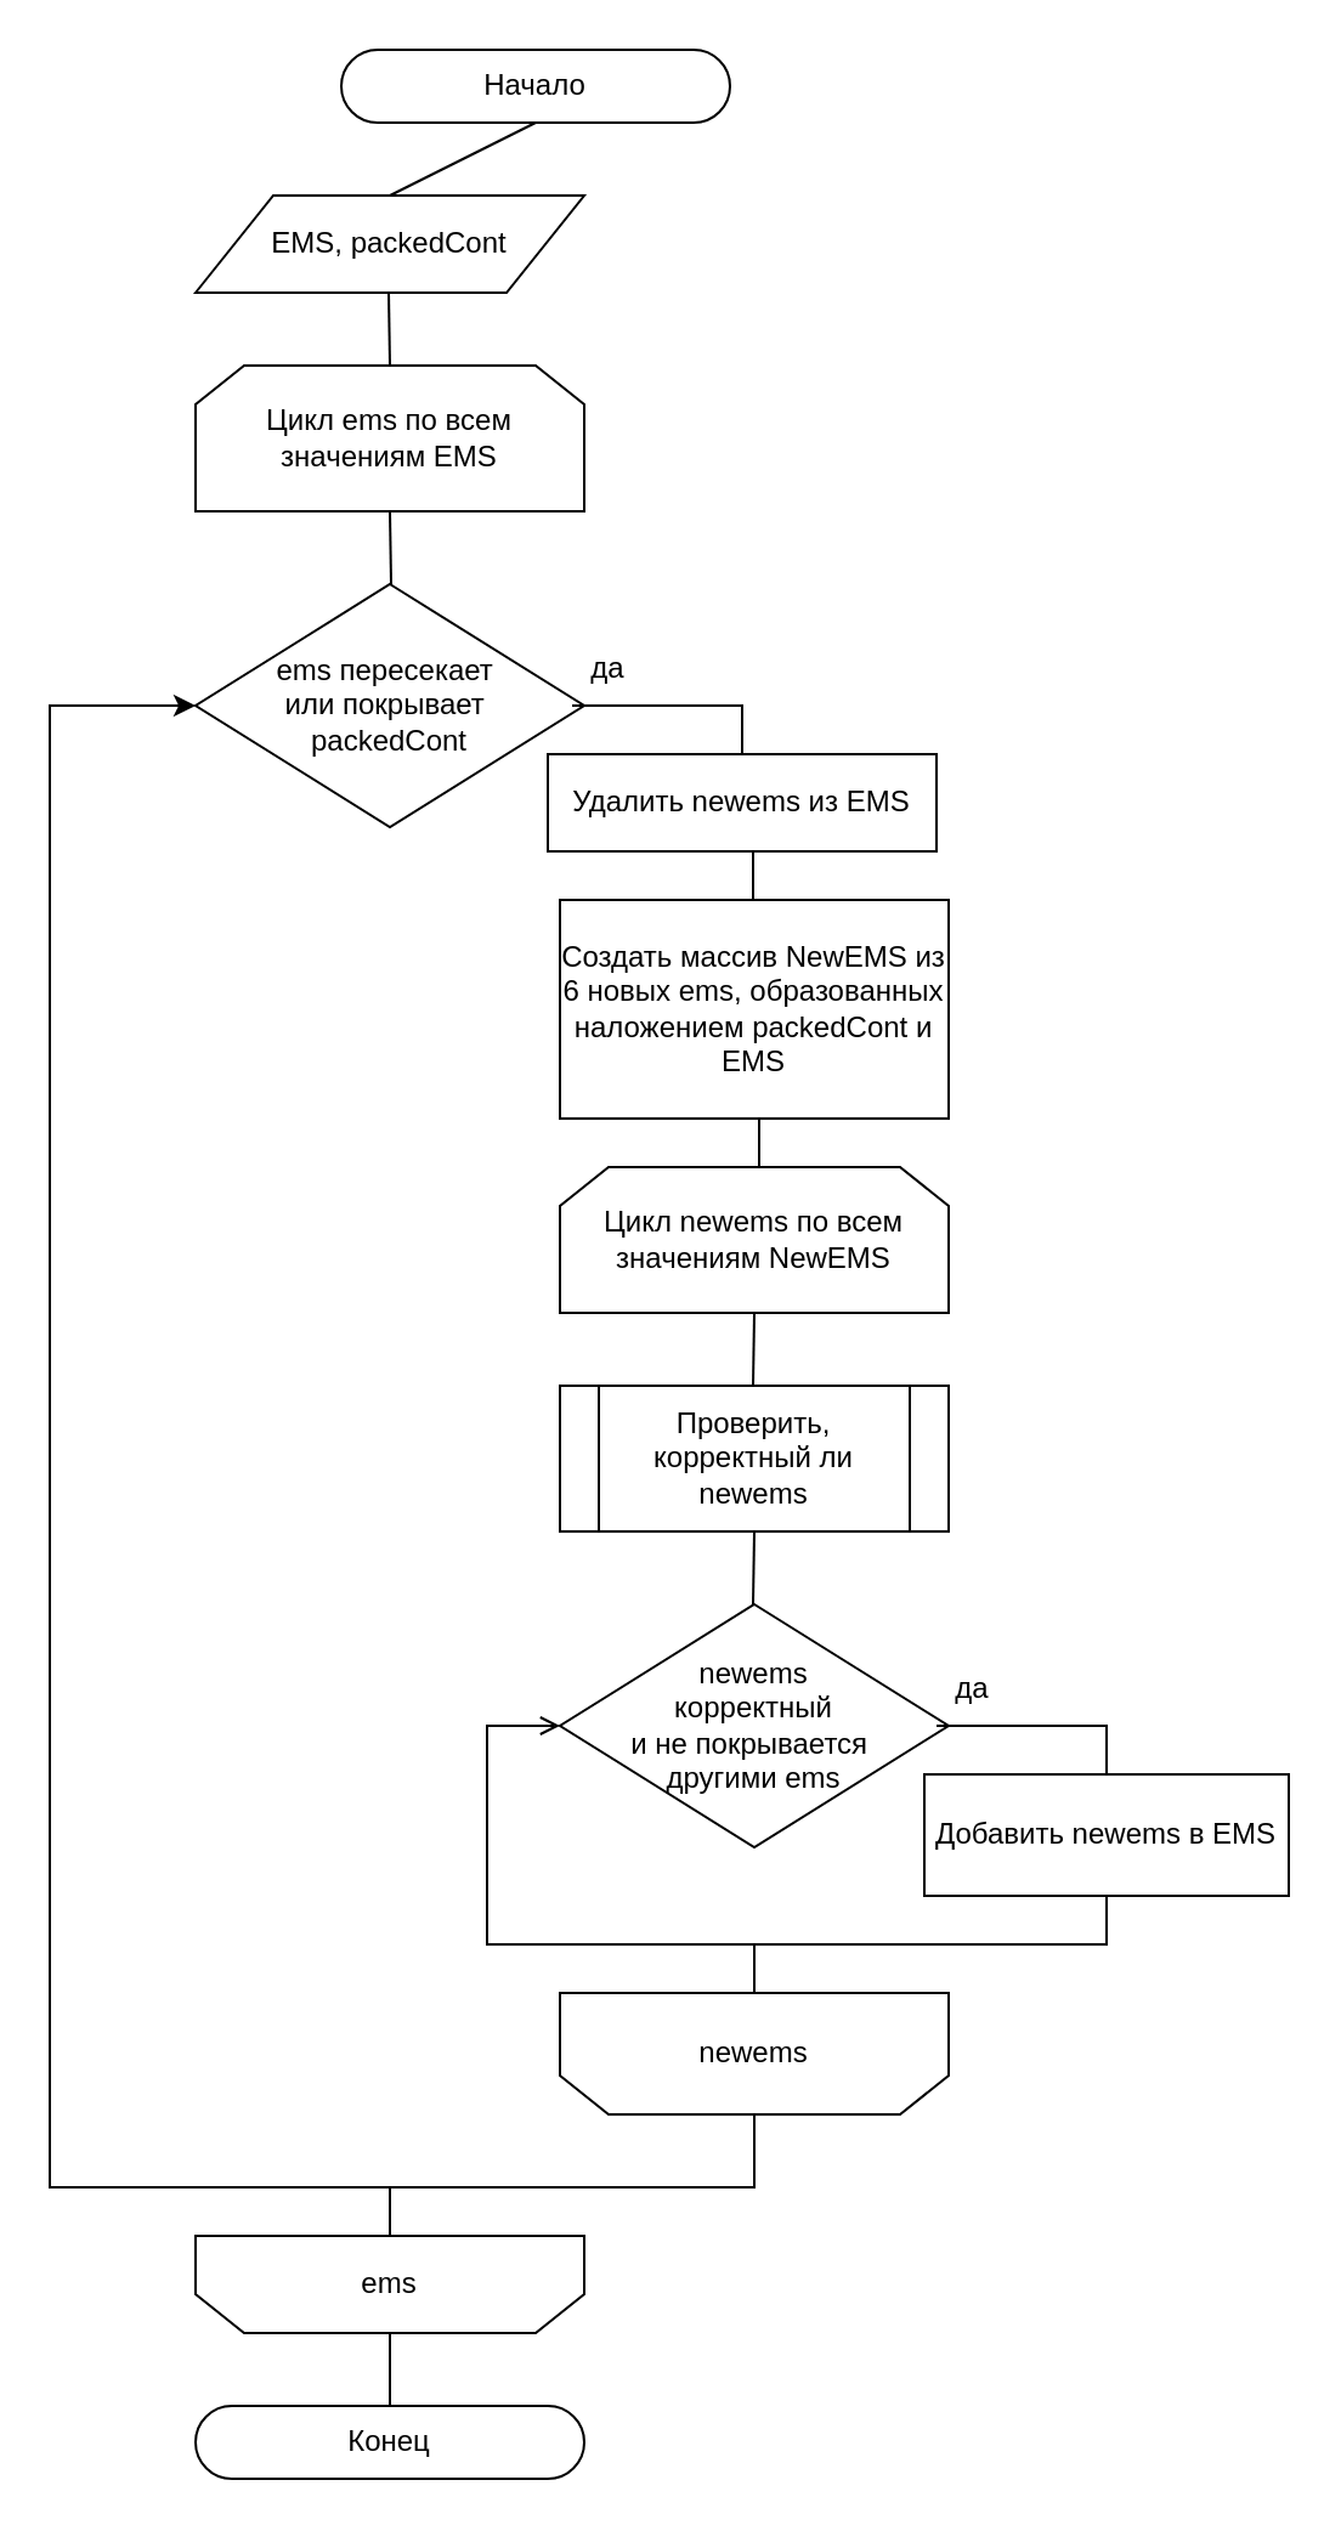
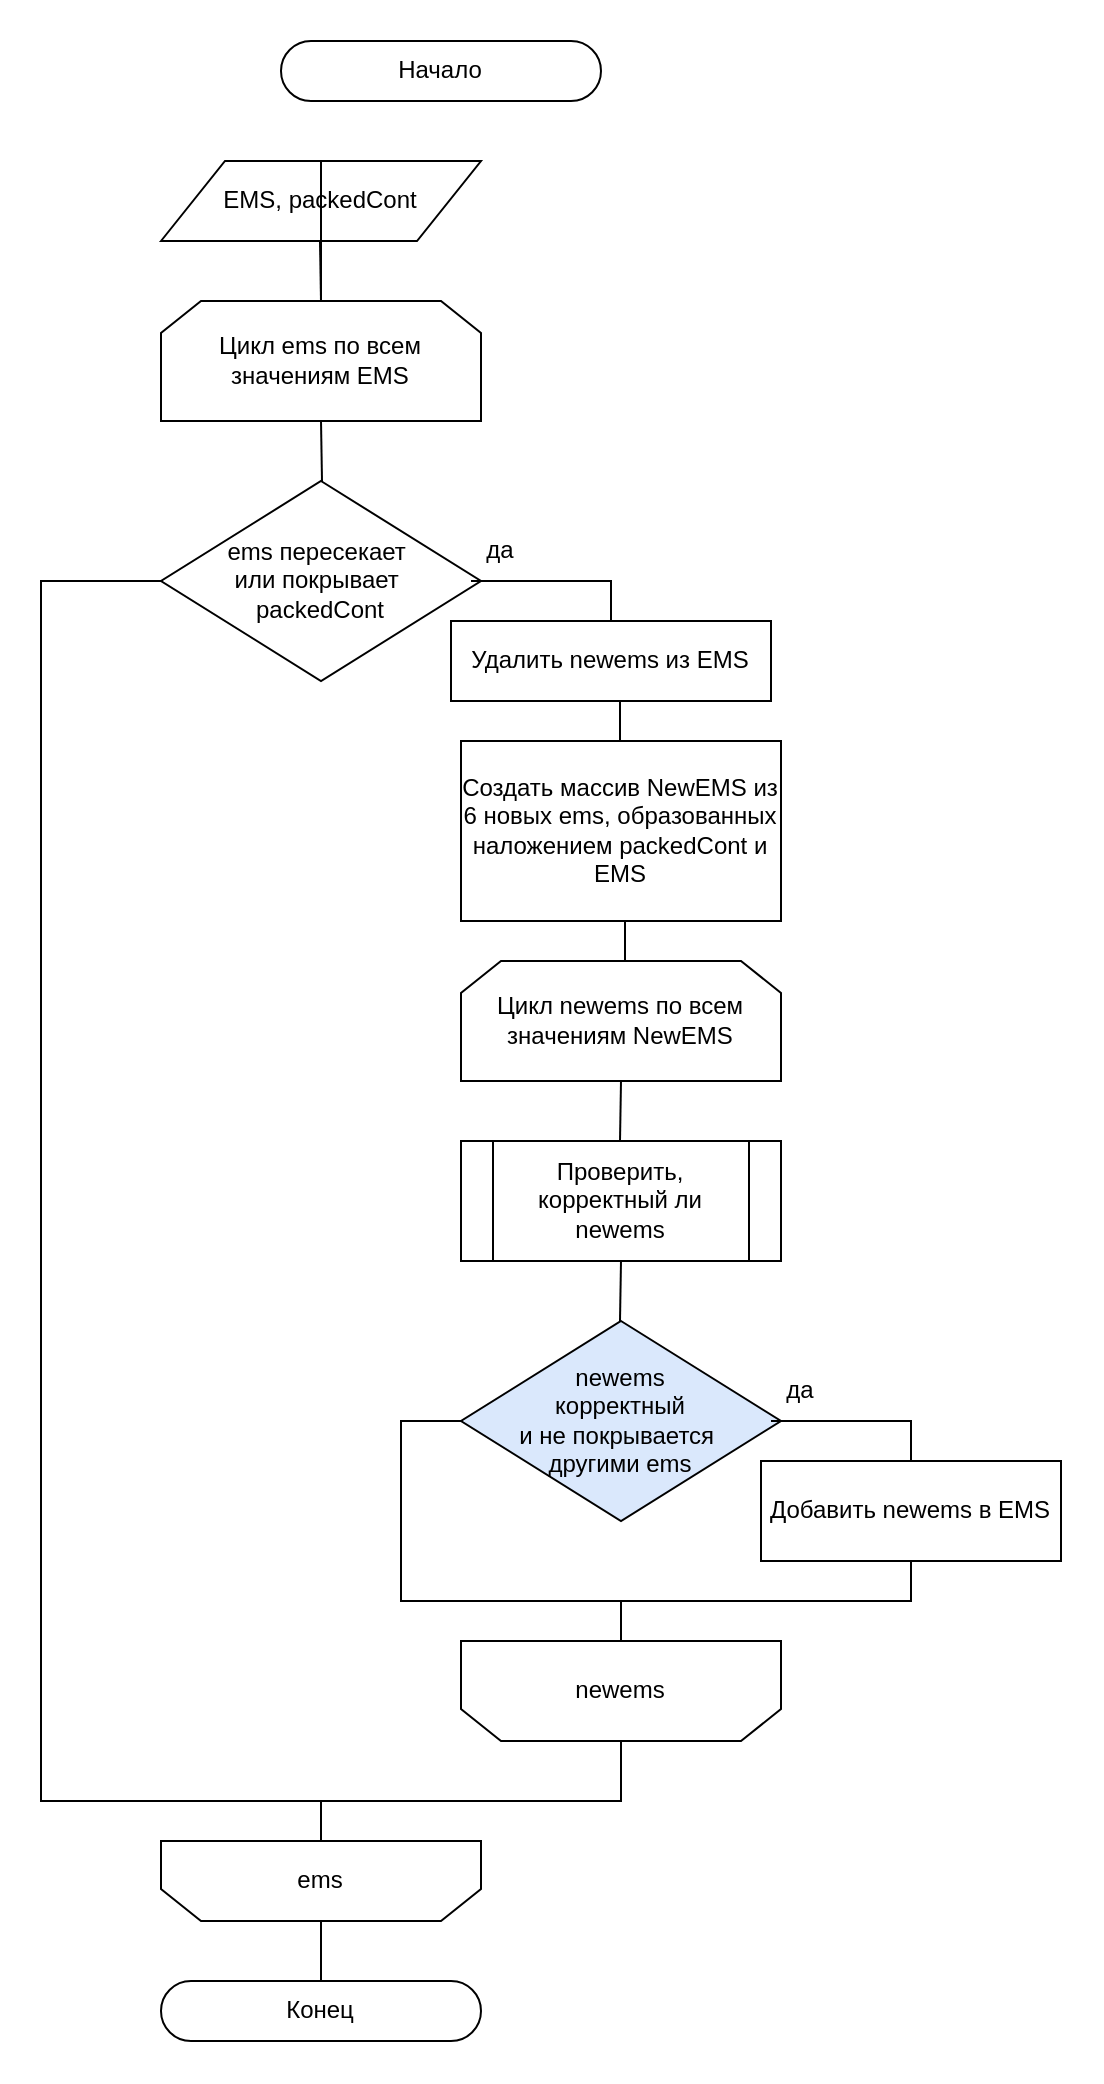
  <mxCell id="0" />
  <mxCell id="1" parent="0" />
  <mxCell id="2" value="Начало" style="html=1;dashed=0;whiteSpace=wrap;shape=mxgraph.dfd.start" vertex="1" parent="1"><mxGeometry x="140" y="20" width="160" height="30" as="geometry" /></mxCell>
  <mxCell id="3" value="EMS, packedCont" style="shape=parallelogram;perimeter=parallelogramPerimeter;whiteSpace=wrap;html=1;dashed=0;" vertex="1" parent="1"><mxGeometry x="80" y="80" width="160" height="40" as="geometry" /></mxCell>
- <mxCell id="4" value="" style="endArrow=none;html=1;rounded=0;entryX=0.5;entryY=0.5;entryDx=0;entryDy=15;entryPerimeter=0;exitX=0.5;exitY=0;exitDx=0;exitDy=0;" edge="1" parent="1" source="3" target="2"><mxGeometry width="50" height="50" relative="1" as="geometry"><mxPoint x="180" y="170" as="sourcePoint" /><mxPoint x="230" y="120" as="targetPoint" /></mxGeometry></mxCell>
+ <mxCell id="4" value="" style="endArrow=none;html=1;rounded=0;exitX=0.5;exitY=0;exitDx=0;exitDy=0;" edge="1" parent="1" source="3" target="6"><mxGeometry width="50" height="50" relative="1" as="geometry"><mxPoint x="180" y="170" as="sourcePoint" /><mxPoint x="230" y="120" as="targetPoint" /></mxGeometry></mxCell>
  <mxCell id="5" value="" style="endArrow=none;html=1;rounded=0;entryX=0.5;entryY=0.5;entryDx=0;entryDy=15;entryPerimeter=0;exitX=0.5;exitY=0;exitDx=0;exitDy=0;" edge="1" parent="1"><mxGeometry width="50" height="50" relative="1" as="geometry"><mxPoint x="160" y="150" as="sourcePoint" /><mxPoint x="159.5" y="120" as="targetPoint" /></mxGeometry></mxCell>
  <mxCell id="6" value="Цикл ems по всем значениям EMS" style="shape=loopLimit;whiteSpace=wrap;html=1;" vertex="1" parent="1"><mxGeometry x="80" y="150" width="160" height="60" as="geometry" /></mxCell>
  <mxCell id="7" value="ems пересекает&amp;nbsp;&lt;div&gt;или покрывает&amp;nbsp;&lt;/div&gt;&lt;div&gt;packedCont&lt;/div&gt;" style="rhombus;whiteSpace=wrap;html=1;" vertex="1" parent="1"><mxGeometry x="80" y="240" width="160" height="100" as="geometry" /></mxCell>
  <mxCell id="8" value="Удалить newems из EMS" style="rounded=0;whiteSpace=wrap;html=1;" vertex="1" parent="1"><mxGeometry x="225" y="310" width="160" height="40" as="geometry" /></mxCell>
  <mxCell id="9" value="" style="endArrow=none;html=1;rounded=0;entryX=1;entryY=0.5;entryDx=0;entryDy=0;exitX=0.5;exitY=0;exitDx=0;exitDy=0;" edge="1" parent="1" source="8"><mxGeometry width="50" height="50" relative="1" as="geometry"><mxPoint x="125" y="460" as="sourcePoint" /><mxPoint x="235" y="290" as="targetPoint" /><Array as="points"><mxPoint x="305" y="290" /><mxPoint x="235" y="290" /></Array></mxGeometry></mxCell>
  <mxCell id="10" value="да" style="text;html=1;align=center;verticalAlign=middle;whiteSpace=wrap;rounded=0;" vertex="1" parent="1"><mxGeometry x="220" y="260" width="60" height="30" as="geometry" /></mxCell>
  <mxCell id="11" value="Цикл newems по всем значениям NewEMS" style="shape=loopLimit;whiteSpace=wrap;html=1;" vertex="1" parent="1"><mxGeometry x="230" y="480" width="160" height="60" as="geometry" /></mxCell>
  <mxCell id="12" value="Проверить, корректный ли newems" style="shape=process;whiteSpace=wrap;html=1;backgroundOutline=1;" vertex="1" parent="1"><mxGeometry x="230" y="570" width="160" height="60" as="geometry" /></mxCell>
  <mxCell id="13" value="ems" style="shape=loopLimit;whiteSpace=wrap;html=1;direction=west;" vertex="1" parent="1"><mxGeometry x="80" y="920" width="160" height="40" as="geometry" /></mxCell>
  <mxCell id="14" value="" style="endArrow=none;html=1;rounded=0;entryX=0.5;entryY=1;entryDx=0;entryDy=0;exitX=0.5;exitY=0;exitDx=0;exitDy=0;" edge="1" parent="1" target="11"><mxGeometry width="50" height="50" relative="1" as="geometry"><mxPoint x="309.5" y="570" as="sourcePoint" /><mxPoint x="309.5" y="550" as="targetPoint" /></mxGeometry></mxCell>
  <mxCell id="15" value="" style="endArrow=none;html=1;rounded=0;entryX=0.5;entryY=0.5;entryDx=0;entryDy=15;entryPerimeter=0;exitX=0.5;exitY=0;exitDx=0;exitDy=0;" edge="1" parent="1"><mxGeometry width="50" height="50" relative="1" as="geometry"><mxPoint x="309.5" y="370" as="sourcePoint" /><mxPoint x="309.5" y="350" as="targetPoint" /></mxGeometry></mxCell>
  <mxCell id="16" value="Создать массив NewEMS из 6 новых ems, образованных наложением packedCont и EMS" style="rounded=0;whiteSpace=wrap;html=1;" vertex="1" parent="1"><mxGeometry x="230" y="370" width="160" height="90" as="geometry" /></mxCell>
  <mxCell id="17" value="" style="endArrow=none;html=1;rounded=0;entryX=0.5;entryY=0.5;entryDx=0;entryDy=15;entryPerimeter=0;exitX=0.5;exitY=0;exitDx=0;exitDy=0;" edge="1" parent="1"><mxGeometry width="50" height="50" relative="1" as="geometry"><mxPoint x="312" y="480" as="sourcePoint" /><mxPoint x="312" y="460" as="targetPoint" /></mxGeometry></mxCell>
  <mxCell id="18" value="newems" style="shape=loopLimit;whiteSpace=wrap;html=1;direction=west;" vertex="1" parent="1"><mxGeometry x="230" y="820" width="160" height="50" as="geometry" /></mxCell>
- <mxCell id="19" value="newems&lt;div&gt;&amp;nbsp;корректный&amp;nbsp;&lt;div&gt;и не покрывается&amp;nbsp;&lt;/div&gt;&lt;div&gt;другими ems&lt;/div&gt;&lt;/div&gt;" style="rhombus;whiteSpace=wrap;html=1;" vertex="1" parent="1"><mxGeometry x="230" y="660" width="160" height="100" as="geometry" /></mxCell>
+ <mxCell id="19" value="newems&lt;div&gt;&amp;nbsp;корректный&amp;nbsp;&lt;div&gt;и не покрывается&amp;nbsp;&lt;/div&gt;&lt;div&gt;другими ems&lt;/div&gt;&lt;/div&gt;" style="rhombus;whiteSpace=wrap;html=1;fillColor=#dae8fc;" vertex="1" parent="1"><mxGeometry x="230" y="660" width="160" height="100" as="geometry" /></mxCell>
  <mxCell id="20" value="Добавить newems в EMS" style="rounded=0;whiteSpace=wrap;html=1;" vertex="1" parent="1"><mxGeometry x="380" y="730" width="150" height="50" as="geometry" /></mxCell>
  <mxCell id="21" value="" style="endArrow=none;html=1;rounded=0;entryX=1;entryY=0.5;entryDx=0;entryDy=0;exitX=0.5;exitY=0;exitDx=0;exitDy=0;" edge="1" parent="1" source="20"><mxGeometry width="50" height="50" relative="1" as="geometry"><mxPoint x="275" y="880" as="sourcePoint" /><mxPoint x="385" y="710" as="targetPoint" /><Array as="points"><mxPoint x="455" y="710" /><mxPoint x="385" y="710" /></Array></mxGeometry></mxCell>
  <mxCell id="22" value="да" style="text;html=1;align=center;verticalAlign=middle;whiteSpace=wrap;rounded=0;" vertex="1" parent="1"><mxGeometry x="370" y="680" width="60" height="30" as="geometry" /></mxCell>
  <mxCell id="23" value="" style="endArrow=none;html=1;rounded=0;entryX=0.5;entryY=0.5;entryDx=0;entryDy=15;entryPerimeter=0;exitX=0.5;exitY=0;exitDx=0;exitDy=0;" edge="1" parent="1"><mxGeometry width="50" height="50" relative="1" as="geometry"><mxPoint x="160.5" y="240" as="sourcePoint" /><mxPoint x="160" y="210" as="targetPoint" /></mxGeometry></mxCell>
  <mxCell id="24" value="" style="endArrow=none;html=1;rounded=0;entryX=0.5;entryY=1;entryDx=0;entryDy=0;exitX=0.5;exitY=0;exitDx=0;exitDy=0;" edge="1" parent="1"><mxGeometry width="50" height="50" relative="1" as="geometry"><mxPoint x="309.5" y="660" as="sourcePoint" /><mxPoint x="310" y="630" as="targetPoint" /></mxGeometry></mxCell>
- <mxCell id="25" value="" style="endArrow=open;html=1;rounded=0;entryX=0;entryY=0.5;entryDx=0;entryDy=0;exitX=0.5;exitY=1;exitDx=0;exitDy=0;" edge="1" parent="1" source="18" target="19"><mxGeometry width="50" height="50" relative="1" as="geometry"><mxPoint x="170" y="810" as="sourcePoint" /><mxPoint x="170.5" y="780" as="targetPoint" /><Array as="points"><mxPoint x="310" y="800" /><mxPoint x="200" y="800" /><mxPoint x="200" y="710" /></Array></mxGeometry></mxCell>
+ <mxCell id="25" value="" style="endArrow=none;html=1;rounded=0;entryX=0;entryY=0.5;entryDx=0;entryDy=0;exitX=0.5;exitY=1;exitDx=0;exitDy=0;" edge="1" parent="1" source="18" target="19"><mxGeometry width="50" height="50" relative="1" as="geometry"><mxPoint x="170" y="810" as="sourcePoint" /><mxPoint x="170.5" y="780" as="targetPoint" /><Array as="points"><mxPoint x="310" y="800" /><mxPoint x="200" y="800" /><mxPoint x="200" y="710" /></Array></mxGeometry></mxCell>
  <mxCell id="26" value="" style="endArrow=none;html=1;rounded=0;entryX=0.5;entryY=1;entryDx=0;entryDy=0;" edge="1" parent="1" target="20"><mxGeometry width="50" height="50" relative="1" as="geometry"><mxPoint x="310" y="800" as="sourcePoint" /><mxPoint x="460.5" y="790" as="targetPoint" /><Array as="points"><mxPoint x="455" y="800" /></Array></mxGeometry></mxCell>
- <mxCell id="27" value="" style="endArrow=classic;html=1;rounded=0;entryX=0;entryY=0.5;entryDx=0;entryDy=0;exitX=0.5;exitY=1;exitDx=0;exitDy=0;" edge="1" parent="1" source="13" target="7"><mxGeometry width="50" height="50" relative="1" as="geometry"><mxPoint x="20" y="640" as="sourcePoint" /><mxPoint x="30.5" y="330" as="targetPoint" /><Array as="points"><mxPoint x="160" y="900" /><mxPoint x="20" y="900" /><mxPoint x="20" y="290" /></Array></mxGeometry></mxCell>
+ <mxCell id="27" value="" style="endArrow=none;html=1;rounded=0;entryX=0;entryY=0.5;entryDx=0;entryDy=0;exitX=0.5;exitY=1;exitDx=0;exitDy=0;" edge="1" parent="1" source="13" target="7"><mxGeometry width="50" height="50" relative="1" as="geometry"><mxPoint x="20" y="640" as="sourcePoint" /><mxPoint x="30.5" y="330" as="targetPoint" /><Array as="points"><mxPoint x="160" y="900" /><mxPoint x="20" y="900" /><mxPoint x="20" y="290" /></Array></mxGeometry></mxCell>
  <mxCell id="28" value="" style="endArrow=none;html=1;rounded=0;" edge="1" parent="1"><mxGeometry width="50" height="50" relative="1" as="geometry"><mxPoint x="160" y="900" as="sourcePoint" /><mxPoint x="310" y="870" as="targetPoint" /><Array as="points"><mxPoint x="310" y="900" /></Array></mxGeometry></mxCell>
  <mxCell id="29" value="Конец" style="html=1;dashed=0;whiteSpace=wrap;shape=mxgraph.dfd.start" vertex="1" parent="1"><mxGeometry x="80" y="990" width="160" height="30" as="geometry" /></mxCell>
  <mxCell id="30" value="" style="endArrow=none;html=1;rounded=0;entryX=0.5;entryY=0.5;entryDx=0;entryDy=15;entryPerimeter=0;exitX=0.5;exitY=0;exitDx=0;exitDy=0;" edge="1" parent="1"><mxGeometry width="50" height="50" relative="1" as="geometry"><mxPoint x="160" y="990" as="sourcePoint" /><mxPoint x="160" y="960" as="targetPoint" /></mxGeometry></mxCell>
